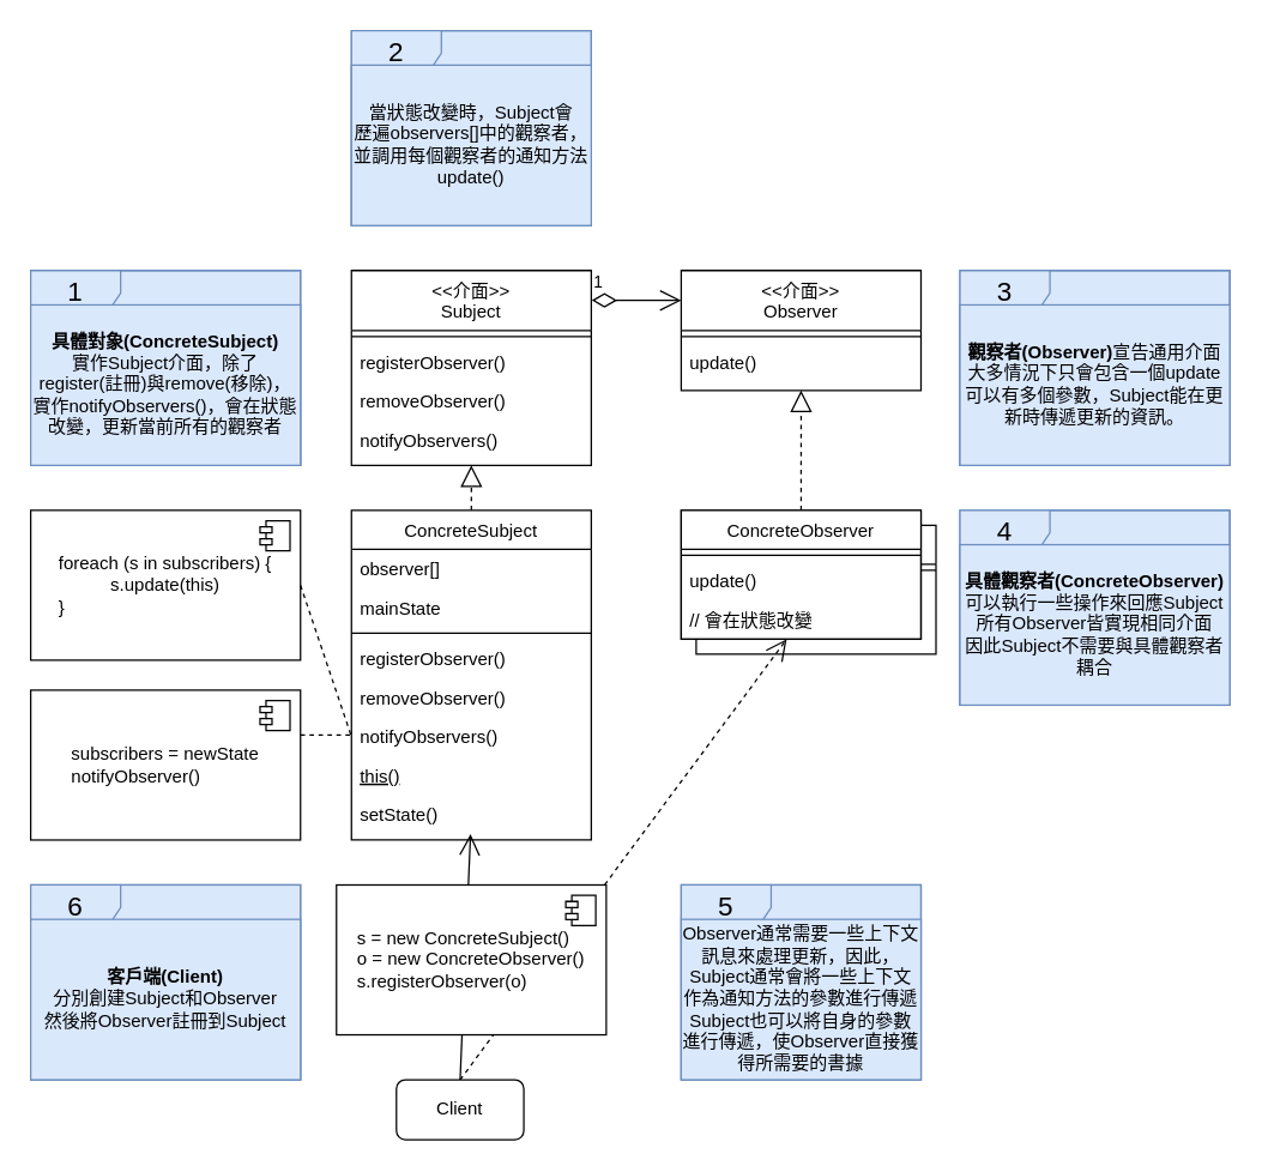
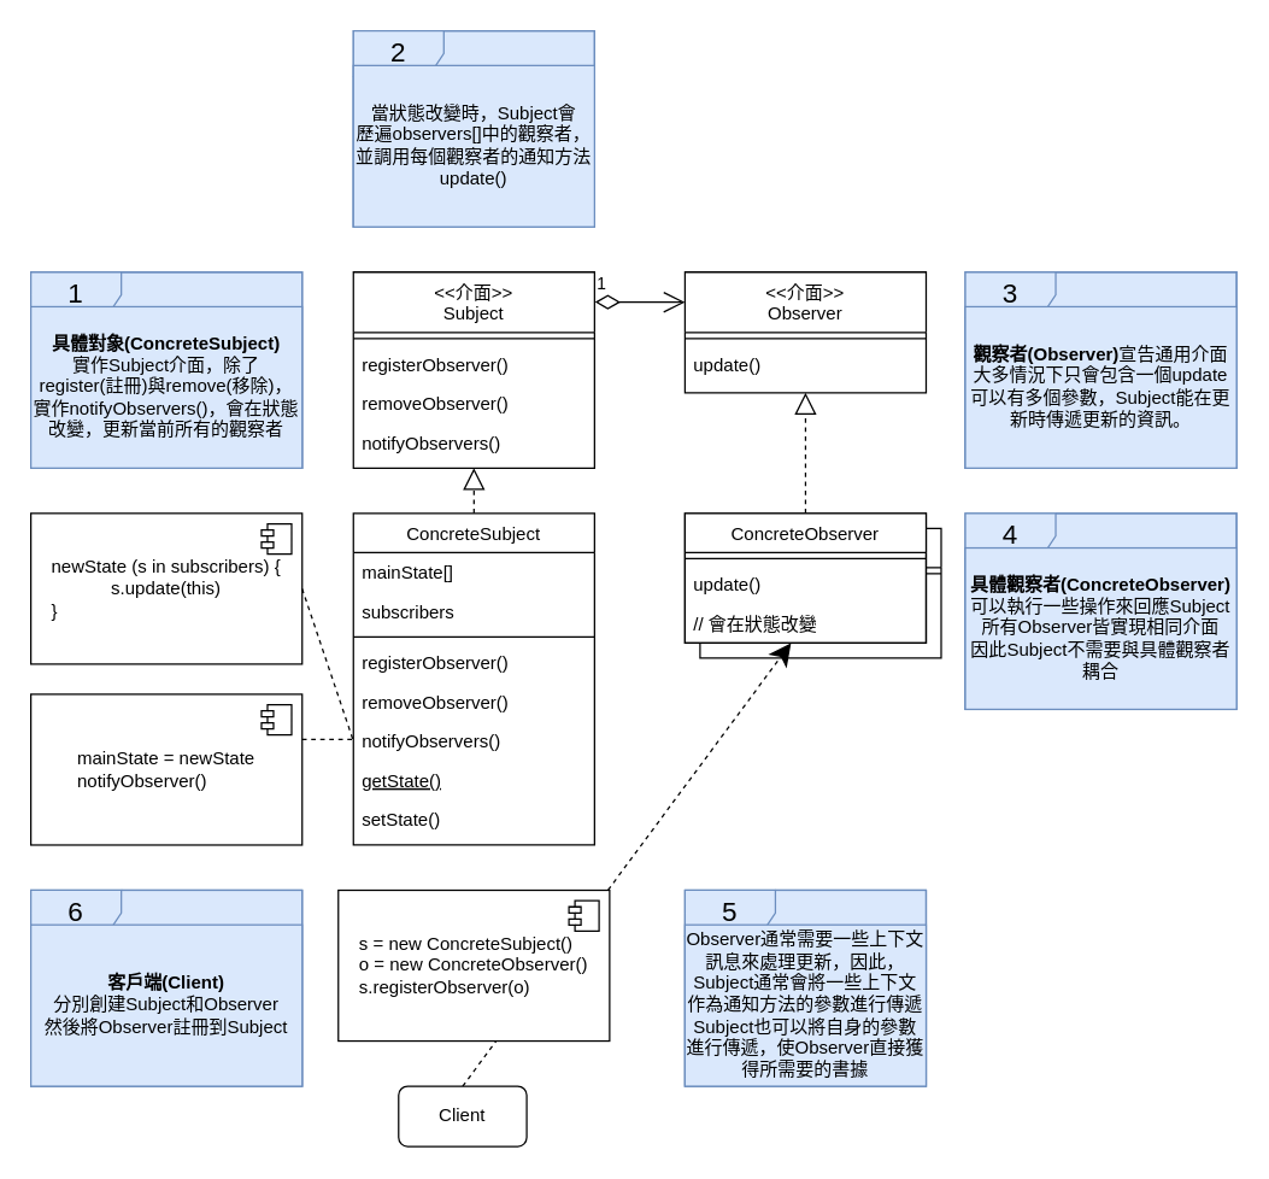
  <mxCell id="0" />
  <mxCell id="1" parent="0" />
  <mxCell id="2" value="" style="swimlane;fontStyle=0;align=center;verticalAlign=top;childLayout=stackLayout;horizontal=1;startSize=26;horizontalStack=0;resizeParent=1;resizeLast=0;collapsible=1;marginBottom=0;rounded=0;shadow=0;strokeWidth=1;" vertex="1" parent="1"><mxGeometry x="464" y="350" width="160" height="86" as="geometry"><mxRectangle x="340" y="380" width="170" height="26" as="alternateBounds" /></mxGeometry></mxCell>
  <mxCell id="3" value="" style="line;html=1;strokeWidth=1;align=left;verticalAlign=middle;spacingTop=-1;spacingLeft=3;spacingRight=3;rotatable=0;labelPosition=right;points=[];portConstraint=eastwest;" vertex="1" parent="2"><mxGeometry y="26" width="160" height="8" as="geometry" /></mxCell>
  <mxCell id="4" value="" style="rounded=0;whiteSpace=wrap;html=1;" vertex="1" parent="1"><mxGeometry x="454" y="340" width="160" height="86" as="geometry" /></mxCell>
- <mxCell id="5" value="" style="endArrow=open;endSize=12;dashed=1;html=1;rounded=0;exitX=0.5;exitY=0;exitDx=0;exitDy=0;" edge="1" parent="1" source="28" target="24"><mxGeometry width="160" relative="1" as="geometry"><mxPoint x="440" y="690" as="sourcePoint" /><mxPoint x="600" y="690" as="targetPoint" /></mxGeometry></mxCell>
- <mxCell id="6" value="" style="endArrow=open;endFill=1;endSize=12;html=1;rounded=0;exitX=0.5;exitY=0;exitDx=0;exitDy=0;" edge="1" parent="1" source="28" target="20"><mxGeometry width="160" relative="1" as="geometry"><mxPoint x="-130" y="760" as="sourcePoint" /><mxPoint x="314" y="600" as="targetPoint" /></mxGeometry></mxCell>
+ <mxCell id="5" value="" style="endArrow=classic;endSize=12;dashed=1;html=1;rounded=0;exitX=0.5;exitY=0;exitDx=0;exitDy=0;" edge="1" parent="1" source="28" target="24"><mxGeometry width="160" relative="1" as="geometry"><mxPoint x="440" y="690" as="sourcePoint" /><mxPoint x="600" y="690" as="targetPoint" /></mxGeometry></mxCell>
  <mxCell id="7" value="&lt;&lt;介面&gt;&gt;&#10;Subject" style="swimlane;fontStyle=0;align=center;verticalAlign=top;childLayout=stackLayout;horizontal=1;startSize=40;horizontalStack=0;resizeParent=1;resizeLast=0;collapsible=1;marginBottom=0;rounded=0;shadow=0;strokeWidth=1;" parent="1" vertex="1"><mxGeometry x="234" y="180" width="160" height="130" as="geometry"><mxRectangle x="230" y="140" width="160" height="26" as="alternateBounds" /></mxGeometry></mxCell>
  <mxCell id="8" value="" style="line;html=1;strokeWidth=1;align=left;verticalAlign=middle;spacingTop=-1;spacingLeft=3;spacingRight=3;rotatable=0;labelPosition=right;points=[];portConstraint=eastwest;" parent="7" vertex="1"><mxGeometry y="40" width="160" height="8" as="geometry" /></mxCell>
  <mxCell id="9" value="registerObserver()" style="text;align=left;verticalAlign=top;spacingLeft=4;spacingRight=4;overflow=hidden;rotatable=0;points=[[0,0.5],[1,0.5]];portConstraint=eastwest;" parent="7" vertex="1"><mxGeometry y="48" width="160" height="26" as="geometry" /></mxCell>
  <mxCell id="10" value="removeObserver()" style="text;align=left;verticalAlign=top;spacingLeft=4;spacingRight=4;overflow=hidden;rotatable=0;points=[[0,0.5],[1,0.5]];portConstraint=eastwest;rounded=0;shadow=0;html=0;" parent="7" vertex="1"><mxGeometry y="74" width="160" height="26" as="geometry" /></mxCell>
  <mxCell id="11" value="notifyObservers()" style="text;align=left;verticalAlign=top;spacingLeft=4;spacingRight=4;overflow=hidden;rotatable=0;points=[[0,0.5],[1,0.5]];portConstraint=eastwest;rounded=0;shadow=0;html=0;" parent="7" vertex="1"><mxGeometry y="100" width="160" height="26" as="geometry" /></mxCell>
  <mxCell id="12" value="ConcreteSubject" style="swimlane;fontStyle=0;align=center;verticalAlign=top;childLayout=stackLayout;horizontal=1;startSize=26;horizontalStack=0;resizeParent=1;resizeLast=0;collapsible=1;marginBottom=0;rounded=0;shadow=0;strokeWidth=1;" parent="1" vertex="1"><mxGeometry x="234" y="340" width="160" height="220" as="geometry"><mxRectangle x="130" y="380" width="160" height="26" as="alternateBounds" /></mxGeometry></mxCell>
- <mxCell id="13" value="observer[]" style="text;align=left;verticalAlign=top;spacingLeft=4;spacingRight=4;overflow=hidden;rotatable=0;points=[[0,0.5],[1,0.5]];portConstraint=eastwest;rounded=0;shadow=0;html=0;" vertex="1" parent="12"><mxGeometry y="26" width="160" height="26" as="geometry" /></mxCell>
- <mxCell id="14" value="mainState" style="text;align=left;verticalAlign=top;spacingLeft=4;spacingRight=4;overflow=hidden;rotatable=0;points=[[0,0.5],[1,0.5]];portConstraint=eastwest;rounded=0;shadow=0;html=0;" vertex="1" parent="12"><mxGeometry y="52" width="160" height="26" as="geometry" /></mxCell>
+ <mxCell id="13" value="mainState[]" style="text;align=left;verticalAlign=top;spacingLeft=4;spacingRight=4;overflow=hidden;rotatable=0;points=[[0,0.5],[1,0.5]];portConstraint=eastwest;rounded=0;shadow=0;html=0;" vertex="1" parent="12"><mxGeometry y="26" width="160" height="26" as="geometry" /></mxCell>
+ <mxCell id="14" value="subscribers" style="text;align=left;verticalAlign=top;spacingLeft=4;spacingRight=4;overflow=hidden;rotatable=0;points=[[0,0.5],[1,0.5]];portConstraint=eastwest;rounded=0;shadow=0;html=0;" vertex="1" parent="12"><mxGeometry y="52" width="160" height="26" as="geometry" /></mxCell>
  <mxCell id="15" value="" style="line;html=1;strokeWidth=1;align=left;verticalAlign=middle;spacingTop=-1;spacingLeft=3;spacingRight=3;rotatable=0;labelPosition=right;points=[];portConstraint=eastwest;" parent="12" vertex="1"><mxGeometry y="78" width="160" height="8" as="geometry" /></mxCell>
  <mxCell id="16" value="registerObserver()" style="text;align=left;verticalAlign=top;spacingLeft=4;spacingRight=4;overflow=hidden;rotatable=0;points=[[0,0.5],[1,0.5]];portConstraint=eastwest;" vertex="1" parent="12"><mxGeometry y="86" width="160" height="26" as="geometry" /></mxCell>
  <mxCell id="17" value="removeObserver()" style="text;align=left;verticalAlign=top;spacingLeft=4;spacingRight=4;overflow=hidden;rotatable=0;points=[[0,0.5],[1,0.5]];portConstraint=eastwest;rounded=0;shadow=0;html=0;" vertex="1" parent="12"><mxGeometry y="112" width="160" height="26" as="geometry" /></mxCell>
  <mxCell id="18" value="notifyObservers()" style="text;align=left;verticalAlign=top;spacingLeft=4;spacingRight=4;overflow=hidden;rotatable=0;points=[[0,0.5],[1,0.5]];portConstraint=eastwest;rounded=0;shadow=0;html=0;" vertex="1" parent="12"><mxGeometry y="138" width="160" height="26" as="geometry" /></mxCell>
- <mxCell id="19" value="this()" style="text;align=left;verticalAlign=top;spacingLeft=4;spacingRight=4;overflow=hidden;rotatable=0;points=[[0,0.5],[1,0.5]];portConstraint=eastwest;fontStyle=4" parent="12" vertex="1"><mxGeometry y="164" width="160" height="26" as="geometry" /></mxCell>
+ <mxCell id="19" value="getState()" style="text;align=left;verticalAlign=top;spacingLeft=4;spacingRight=4;overflow=hidden;rotatable=0;points=[[0,0.5],[1,0.5]];portConstraint=eastwest;fontStyle=4" parent="12" vertex="1"><mxGeometry y="164" width="160" height="26" as="geometry" /></mxCell>
  <mxCell id="20" value="setState()" style="text;align=left;verticalAlign=top;spacingLeft=4;spacingRight=4;overflow=hidden;rotatable=0;points=[[0,0.5],[1,0.5]];portConstraint=eastwest;" parent="12" vertex="1"><mxGeometry y="190" width="160" height="26" as="geometry" /></mxCell>
  <mxCell id="21" value="ConcreteObserver" style="swimlane;fontStyle=0;align=center;verticalAlign=top;childLayout=stackLayout;horizontal=1;startSize=26;horizontalStack=0;resizeParent=1;resizeLast=0;collapsible=1;marginBottom=0;rounded=0;shadow=0;strokeWidth=1;" parent="1" vertex="1"><mxGeometry x="454" y="340" width="160" height="86" as="geometry"><mxRectangle x="340" y="380" width="170" height="26" as="alternateBounds" /></mxGeometry></mxCell>
  <mxCell id="22" value="" style="line;html=1;strokeWidth=1;align=left;verticalAlign=middle;spacingTop=-1;spacingLeft=3;spacingRight=3;rotatable=0;labelPosition=right;points=[];portConstraint=eastwest;" parent="21" vertex="1"><mxGeometry y="26" width="160" height="8" as="geometry" /></mxCell>
  <mxCell id="23" value="update()" style="text;align=left;verticalAlign=top;spacingLeft=4;spacingRight=4;overflow=hidden;rotatable=0;points=[[0,0.5],[1,0.5]];portConstraint=eastwest;" parent="21" vertex="1"><mxGeometry y="34" width="160" height="26" as="geometry" /></mxCell>
  <mxCell id="24" value="// 會在狀態改變" style="text;align=left;verticalAlign=top;spacingLeft=4;spacingRight=4;overflow=hidden;rotatable=0;points=[[0,0.5],[1,0.5]];portConstraint=eastwest;" vertex="1" parent="21"><mxGeometry y="60" width="160" height="26" as="geometry" /></mxCell>
  <mxCell id="25" value="&lt;&lt;介面&gt;&gt;&#10;Observer" style="swimlane;fontStyle=0;align=center;verticalAlign=top;childLayout=stackLayout;horizontal=1;startSize=40;horizontalStack=0;resizeParent=1;resizeLast=0;collapsible=1;marginBottom=0;rounded=0;shadow=0;strokeWidth=1;" parent="1" vertex="1"><mxGeometry x="454" y="180" width="160" height="80" as="geometry"><mxRectangle x="550" y="140" width="160" height="26" as="alternateBounds" /></mxGeometry></mxCell>
  <mxCell id="26" value="" style="line;html=1;strokeWidth=1;align=left;verticalAlign=middle;spacingTop=-1;spacingLeft=3;spacingRight=3;rotatable=0;labelPosition=right;points=[];portConstraint=eastwest;" parent="25" vertex="1"><mxGeometry y="40" width="160" height="8" as="geometry" /></mxCell>
  <mxCell id="27" value="update()" style="text;align=left;verticalAlign=top;spacingLeft=4;spacingRight=4;overflow=hidden;rotatable=0;points=[[0,0.5],[1,0.5]];portConstraint=eastwest;" parent="25" vertex="1"><mxGeometry y="48" width="160" height="26" as="geometry" /></mxCell>
  <mxCell id="28" value="Client" style="rounded=1;whiteSpace=wrap;html=1;" vertex="1" parent="1"><mxGeometry x="264" y="720" width="85" height="40" as="geometry" /></mxCell>
- <mxCell id="29" value="foreach (s in subscribers) {&lt;br&gt;s.update(this)&lt;br&gt;&lt;div style=&quot;text-align: left;&quot;&gt;&lt;span style=&quot;background-color: initial;&quot;&gt;}&lt;/span&gt;&lt;/div&gt;" style="html=1;dropTarget=0;whiteSpace=wrap;" vertex="1" parent="1"><mxGeometry x="20" y="340" width="180" height="100" as="geometry" /></mxCell>
+ <mxCell id="29" value="newState (s in subscribers) {&lt;br&gt;s.update(this)&lt;br&gt;&lt;div style=&quot;text-align: left;&quot;&gt;&lt;span style=&quot;background-color: initial;&quot;&gt;}&lt;/span&gt;&lt;/div&gt;" style="html=1;dropTarget=0;whiteSpace=wrap;" vertex="1" parent="1"><mxGeometry x="20" y="340" width="180" height="100" as="geometry" /></mxCell>
  <mxCell id="30" value="" style="shape=module;jettyWidth=8;jettyHeight=4;" vertex="1" parent="29"><mxGeometry x="1" width="20" height="20" relative="1" as="geometry"><mxPoint x="-27" y="7" as="offset" /></mxGeometry></mxCell>
- <mxCell id="31" value="subscribers = newState&lt;br&gt;&lt;div style=&quot;text-align: left;&quot;&gt;&lt;span style=&quot;background-color: initial;&quot;&gt;notifyObserver()&lt;/span&gt;&lt;/div&gt;" style="html=1;dropTarget=0;whiteSpace=wrap;" vertex="1" parent="1"><mxGeometry x="20" y="460" width="180" height="100" as="geometry" /></mxCell>
+ <mxCell id="31" value="mainState = newState&lt;br&gt;&lt;div style=&quot;text-align: left;&quot;&gt;&lt;span style=&quot;background-color: initial;&quot;&gt;notifyObserver()&lt;/span&gt;&lt;/div&gt;" style="html=1;dropTarget=0;whiteSpace=wrap;" vertex="1" parent="1"><mxGeometry x="20" y="460" width="180" height="100" as="geometry" /></mxCell>
  <mxCell id="32" value="" style="shape=module;jettyWidth=8;jettyHeight=4;" vertex="1" parent="31"><mxGeometry x="1" width="20" height="20" relative="1" as="geometry"><mxPoint x="-27" y="7" as="offset" /></mxGeometry></mxCell>
  <mxCell id="33" value="&lt;div style=&quot;text-align: left;&quot;&gt;&lt;span style=&quot;background-color: initial;&quot;&gt;s = new ConcreteSubject()&lt;/span&gt;&lt;/div&gt;o = new ConcreteObserver()&lt;br&gt;&lt;div style=&quot;text-align: left;&quot;&gt;&lt;span style=&quot;background-color: initial;&quot;&gt;s.registerObserver(o)&lt;/span&gt;&lt;/div&gt;" style="html=1;dropTarget=0;whiteSpace=wrap;" vertex="1" parent="1"><mxGeometry x="224" y="590" width="180" height="100" as="geometry" /></mxCell>
  <mxCell id="34" value="" style="shape=module;jettyWidth=8;jettyHeight=4;" vertex="1" parent="33"><mxGeometry x="1" width="20" height="20" relative="1" as="geometry"><mxPoint x="-27" y="7" as="offset" /></mxGeometry></mxCell>
  <mxCell id="35" value="" style="endArrow=block;dashed=1;endFill=0;endSize=12;html=1;rounded=0;exitX=0.5;exitY=0;exitDx=0;exitDy=0;entryX=0.5;entryY=1;entryDx=0;entryDy=0;" edge="1" parent="1" source="21" target="25"><mxGeometry width="160" relative="1" as="geometry"><mxPoint x="530" y="590" as="sourcePoint" /><mxPoint x="690" y="590" as="targetPoint" /></mxGeometry></mxCell>
  <mxCell id="36" value="1" style="endArrow=open;html=1;endSize=12;startArrow=diamondThin;startSize=14;startFill=0;edgeStyle=orthogonalEdgeStyle;align=left;verticalAlign=bottom;rounded=0;entryX=0;entryY=0.25;entryDx=0;entryDy=0;exitX=1.002;exitY=0.153;exitDx=0;exitDy=0;exitPerimeter=0;" edge="1" parent="1" source="7" target="25"><mxGeometry x="-1" y="3" relative="1" as="geometry"><mxPoint x="400" y="200" as="sourcePoint" /><mxPoint x="450" y="200" as="targetPoint" /></mxGeometry></mxCell>
  <mxCell id="37" value="" style="endArrow=block;dashed=1;endFill=0;endSize=12;html=1;rounded=0;entryX=0.5;entryY=1;entryDx=0;entryDy=0;" edge="1" parent="1" source="12" target="7"><mxGeometry width="160" relative="1" as="geometry"><mxPoint x="313.5" y="440" as="sourcePoint" /><mxPoint x="313.5" y="330" as="targetPoint" /></mxGeometry></mxCell>
  <mxCell id="38" value="" style="endArrow=none;dashed=1;html=1;rounded=0;entryX=0;entryY=0.5;entryDx=0;entryDy=0;exitX=1;exitY=0.5;exitDx=0;exitDy=0;" edge="1" parent="1" source="29" target="18"><mxGeometry width="50" height="50" relative="1" as="geometry"><mxPoint x="180" y="495" as="sourcePoint" /><mxPoint x="120" y="650" as="targetPoint" /></mxGeometry></mxCell>
  <mxCell id="39" value="" style="endArrow=none;dashed=1;html=1;rounded=0;entryX=-0.003;entryY=0.845;entryDx=0;entryDy=0;entryPerimeter=0;" edge="1" parent="1"><mxGeometry width="50" height="50" relative="1" as="geometry"><mxPoint x="200" y="490" as="sourcePoint" /><mxPoint x="234" y="490" as="targetPoint" /></mxGeometry></mxCell>
  <mxCell id="40" value="" style="group" vertex="1" connectable="0" parent="1"><mxGeometry x="20" y="180" width="180" height="130" as="geometry" /></mxCell>
  <mxCell id="41" value="" style="html=1;whiteSpace=wrap;strokeColor=#6c8ebf;fillColor=#dae8fc;" vertex="1" parent="40"><mxGeometry width="180" height="130" as="geometry" /></mxCell>
  <mxCell id="42" value="&lt;font style=&quot;font-size: 18px;&quot;&gt;1&lt;/font&gt;" style="shape=umlFrame;whiteSpace=wrap;html=1;pointerEvents=0;fillColor=#dae8fc;strokeColor=#6c8ebf;" vertex="1" parent="40"><mxGeometry width="180" height="130" as="geometry" /></mxCell>
  <mxCell id="43" value="&lt;b&gt;具體對象(ConcreteSubject)&lt;/b&gt;&lt;br&gt;實作Subject介面，除了register(註冊)與remove(移除)，&lt;div&gt;實作notifyObservers()，會在狀態改變，更新當前所有的觀察者&lt;/div&gt;" style="html=1;whiteSpace=wrap;strokeColor=#6c8ebf;fillColor=#dae8fc;" vertex="1" parent="40"><mxGeometry y="22.941" width="180" height="107.059" as="geometry" /></mxCell>
  <mxCell id="44" value="" style="group" vertex="1" connectable="0" parent="1"><mxGeometry x="234" y="20" width="160" height="130" as="geometry" /></mxCell>
  <mxCell id="45" value="" style="html=1;whiteSpace=wrap;strokeColor=#6c8ebf;fillColor=#dae8fc;" vertex="1" parent="44"><mxGeometry width="160" height="130" as="geometry" /></mxCell>
  <mxCell id="46" value="&lt;font style=&quot;font-size: 18px;&quot;&gt;2&lt;/font&gt;" style="shape=umlFrame;whiteSpace=wrap;html=1;pointerEvents=0;fillColor=#dae8fc;strokeColor=#6c8ebf;" vertex="1" parent="44"><mxGeometry width="160" height="130" as="geometry" /></mxCell>
  <mxCell id="47" value="當狀態改變時，Subject會&lt;br&gt;歷遍observers[]中的觀察者，&lt;br&gt;並調用每個觀察者的通知方法update()" style="html=1;whiteSpace=wrap;strokeColor=#6c8ebf;fillColor=#dae8fc;" vertex="1" parent="44"><mxGeometry y="22.94" width="160" height="107.06" as="geometry" /></mxCell>
  <mxCell id="48" value="" style="group" vertex="1" connectable="0" parent="1"><mxGeometry x="640" y="180" width="180" height="130" as="geometry" /></mxCell>
  <mxCell id="49" value="" style="html=1;whiteSpace=wrap;strokeColor=#6c8ebf;fillColor=#dae8fc;" vertex="1" parent="48"><mxGeometry width="180" height="130" as="geometry" /></mxCell>
  <mxCell id="50" value="&lt;font style=&quot;font-size: 18px;&quot;&gt;3&lt;/font&gt;" style="shape=umlFrame;whiteSpace=wrap;html=1;pointerEvents=0;fillColor=#dae8fc;strokeColor=#6c8ebf;" vertex="1" parent="48"><mxGeometry width="180" height="130" as="geometry" /></mxCell>
  <mxCell id="51" value="&lt;b&gt;觀察者(Observer)&lt;/b&gt;宣告通用介面&lt;br&gt;大多情況下只會包含一個update&lt;br&gt;可以有多個參數，Subject能在更新時傳遞更新的資訊。" style="html=1;whiteSpace=wrap;strokeColor=#6c8ebf;fillColor=#dae8fc;" vertex="1" parent="48"><mxGeometry y="22.941" width="180" height="107.059" as="geometry" /></mxCell>
  <mxCell id="52" value="" style="group" vertex="1" connectable="0" parent="1"><mxGeometry x="640" y="340" width="180" height="130" as="geometry" /></mxCell>
  <mxCell id="53" value="" style="html=1;whiteSpace=wrap;strokeColor=#6c8ebf;fillColor=#dae8fc;" vertex="1" parent="52"><mxGeometry width="180" height="130" as="geometry" /></mxCell>
  <mxCell id="54" value="&lt;font style=&quot;font-size: 18px;&quot;&gt;4&lt;/font&gt;" style="shape=umlFrame;whiteSpace=wrap;html=1;pointerEvents=0;fillColor=#dae8fc;strokeColor=#6c8ebf;" vertex="1" parent="52"><mxGeometry width="180" height="130" as="geometry" /></mxCell>
  <mxCell id="55" value="&lt;b&gt;具體觀察者(ConcreteObserver)&lt;/b&gt;&lt;br&gt;可以執行一些操作來回應Subject&lt;br&gt;所有Observer皆實現相同介面&lt;br&gt;因此Subject不需要與具體觀察者耦合" style="html=1;whiteSpace=wrap;strokeColor=#6c8ebf;fillColor=#dae8fc;" vertex="1" parent="52"><mxGeometry y="22.941" width="180" height="107.059" as="geometry" /></mxCell>
  <mxCell id="56" value="" style="group" vertex="1" connectable="0" parent="1"><mxGeometry x="454" y="590" width="160" height="130" as="geometry" /></mxCell>
  <mxCell id="57" value="" style="html=1;whiteSpace=wrap;strokeColor=#6c8ebf;fillColor=#dae8fc;" vertex="1" parent="56"><mxGeometry width="160" height="130" as="geometry" /></mxCell>
  <mxCell id="58" value="&lt;font style=&quot;font-size: 18px;&quot;&gt;5&lt;/font&gt;" style="shape=umlFrame;whiteSpace=wrap;html=1;pointerEvents=0;fillColor=#dae8fc;strokeColor=#6c8ebf;" vertex="1" parent="56"><mxGeometry width="160" height="130" as="geometry" /></mxCell>
  <mxCell id="59" value="Observer通常需要一些上下文訊息來處理更新，因此，&lt;br&gt;Subject通常會將一些上下文作為通知方法的參數進行傳遞&lt;br&gt;Subject也可以將自身的參數進行傳遞，使Observer直接獲得所需要的書據" style="html=1;whiteSpace=wrap;strokeColor=#6c8ebf;fillColor=#dae8fc;" vertex="1" parent="56"><mxGeometry y="22.94" width="160" height="107.06" as="geometry" /></mxCell>
  <mxCell id="60" value="" style="group" vertex="1" connectable="0" parent="1"><mxGeometry x="20" y="590" width="180" height="130" as="geometry" /></mxCell>
  <mxCell id="61" value="" style="html=1;whiteSpace=wrap;strokeColor=#6c8ebf;fillColor=#dae8fc;" vertex="1" parent="60"><mxGeometry width="180" height="130" as="geometry" /></mxCell>
  <mxCell id="62" value="&lt;span style=&quot;font-size: 18px;&quot;&gt;6&lt;/span&gt;" style="shape=umlFrame;whiteSpace=wrap;html=1;pointerEvents=0;fillColor=#dae8fc;strokeColor=#6c8ebf;" vertex="1" parent="60"><mxGeometry width="180" height="130" as="geometry" /></mxCell>
  <mxCell id="63" value="&lt;b&gt;客戶端(Client)&lt;/b&gt;&lt;br&gt;分別創建Subject和Observer&lt;br&gt;然後將Observer註冊到Subject" style="html=1;whiteSpace=wrap;strokeColor=#6c8ebf;fillColor=#dae8fc;" vertex="1" parent="60"><mxGeometry y="22.941" width="180" height="107.059" as="geometry" /></mxCell>
